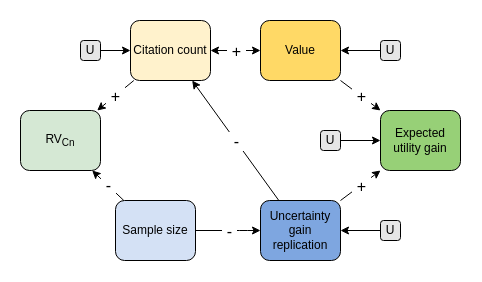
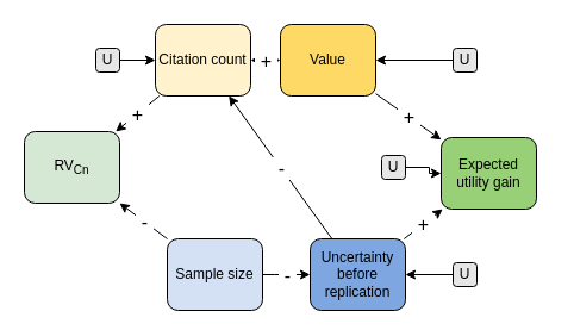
  <mxCell id="0" />
  <mxCell id="1" parent="0" />
- <mxCell id="2" value="Expected utility gain" style="rounded=1;whiteSpace=wrap;html=1;fillColor=#97D077;" parent="1" vertex="1"><mxGeometry x="380" y="110" width="80" height="60" as="geometry" /></mxCell>
- <mxCell id="3" value="Uncertainty gain replication" style="rounded=1;whiteSpace=wrap;html=1;fillColor=#7EA6E0;" parent="1" vertex="1"><mxGeometry x="260" y="200" width="80" height="60" as="geometry" /></mxCell>
- <mxCell id="4" value="Value" style="rounded=1;whiteSpace=wrap;html=1;fillColor=#FFD966;" parent="1" vertex="1"><mxGeometry x="260" y="20" width="80" height="60" as="geometry" /></mxCell>
+ <mxCell id="2" value="Expected utility gain" style="rounded=1;whiteSpace=wrap;html=1;fillColor=#97D077;" parent="1" vertex="1"><mxGeometry x="370" y="115" width="80" height="60" as="geometry" /></mxCell>
+ <mxCell id="3" value="Uncertainty before replication" style="rounded=1;whiteSpace=wrap;html=1;fillColor=#7EA6E0;" parent="1" vertex="1"><mxGeometry x="260" y="200" width="80" height="60" as="geometry" /></mxCell>
+ <mxCell id="4" value="Value" style="rounded=1;whiteSpace=wrap;html=1;fillColor=#FFD966;" parent="1" vertex="1"><mxGeometry x="235" y="20" width="80" height="60" as="geometry" /></mxCell>
  <mxCell id="5" value="RV&lt;sub&gt;Cn&lt;/sub&gt;" style="rounded=1;whiteSpace=wrap;html=1;fillColor=#D5E8D4;" parent="1" vertex="1"><mxGeometry x="20" y="110" width="80" height="60" as="geometry" /></mxCell>
  <mxCell id="6" value="Citation count" style="rounded=1;whiteSpace=wrap;html=1;fillColor=#FFF2CC;" parent="1" vertex="1"><mxGeometry x="130" y="20" width="80" height="60" as="geometry" /></mxCell>
- <mxCell id="7" value="Sample size" style="rounded=1;whiteSpace=wrap;html=1;fillColor=#D4E1F5;" parent="1" vertex="1"><mxGeometry x="115" y="200" width="80" height="60" as="geometry" /></mxCell>
+ <mxCell id="7" value="Sample size" style="rounded=1;whiteSpace=wrap;html=1;fillColor=#D4E1F5;" parent="1" vertex="1"><mxGeometry x="140" y="200" width="80" height="60" as="geometry" /></mxCell>
  <mxCell id="8" value="" style="endArrow=classic;html=1;" parent="1" source="3" target="2" edge="1"><mxGeometry relative="1" as="geometry"><mxPoint x="200" y="150" as="sourcePoint" /><mxPoint x="300" y="150" as="targetPoint" /></mxGeometry></mxCell>
  <mxCell id="9" value="&lt;span style=&quot;font-size: 16px&quot;&gt;&amp;nbsp;+&amp;nbsp;&lt;/span&gt;" style="edgeLabel;resizable=0;html=1;align=center;verticalAlign=middle;" parent="8" connectable="0" vertex="1"><mxGeometry relative="1" as="geometry" /></mxCell>
  <mxCell id="10" value="" style="endArrow=classic;html=1;" parent="1" source="4" target="2" edge="1"><mxGeometry relative="1" as="geometry"><mxPoint x="350" y="118" as="sourcePoint" /><mxPoint x="390" y="134" as="targetPoint" /></mxGeometry></mxCell>
  <mxCell id="11" value="&lt;span style=&quot;font-size: 16px&quot;&gt;&amp;nbsp;+&amp;nbsp;&lt;/span&gt;" style="edgeLabel;resizable=0;html=1;align=center;verticalAlign=middle;" parent="10" connectable="0" vertex="1"><mxGeometry relative="1" as="geometry" /></mxCell>
  <mxCell id="12" value="" style="endArrow=classic;html=1;" parent="1" source="7" target="5" edge="1"><mxGeometry relative="1" as="geometry"><mxPoint x="350" y="118" as="sourcePoint" /><mxPoint x="390" y="134" as="targetPoint" /></mxGeometry></mxCell>
  <mxCell id="13" value="&lt;span style=&quot;font-size: 16px&quot;&gt;&amp;nbsp;-&amp;nbsp;&lt;/span&gt;" style="edgeLabel;resizable=0;html=1;align=center;verticalAlign=middle;" parent="12" connectable="0" vertex="1"><mxGeometry relative="1" as="geometry" /></mxCell>
  <mxCell id="14" value="" style="endArrow=classic;html=1;" parent="1" source="6" target="5" edge="1"><mxGeometry relative="1" as="geometry"><mxPoint x="170" y="230" as="sourcePoint" /><mxPoint x="110" y="134" as="targetPoint" /></mxGeometry></mxCell>
  <mxCell id="15" value="&lt;span style=&quot;font-size: 16px&quot;&gt;&amp;nbsp;+&amp;nbsp;&lt;/span&gt;" style="edgeLabel;resizable=0;html=1;align=center;verticalAlign=middle;" parent="14" connectable="0" vertex="1"><mxGeometry relative="1" as="geometry" /></mxCell>
  <mxCell id="16" value="" style="endArrow=classic;html=1;startArrow=classic;startFill=1;" parent="1" source="4" target="6" edge="1"><mxGeometry relative="1" as="geometry"><mxPoint x="150" y="76.667" as="sourcePoint" /><mxPoint x="110" y="93.333" as="targetPoint" /><Array as="points" /></mxGeometry></mxCell>
  <mxCell id="17" value="&amp;nbsp;+&amp;nbsp;" style="edgeLabel;resizable=0;html=1;align=center;verticalAlign=middle;fontSize=16;" parent="16" connectable="0" vertex="1"><mxGeometry relative="1" as="geometry" /></mxCell>
  <mxCell id="18" value="" style="endArrow=classic;html=1;" parent="1" source="7" target="3" edge="1"><mxGeometry relative="1" as="geometry"><mxPoint x="270" y="140" as="sourcePoint" /><mxPoint x="250" y="200" as="targetPoint" /><Array as="points"><mxPoint x="240" y="230" /></Array></mxGeometry></mxCell>
  <mxCell id="19" value="&amp;nbsp;-&amp;nbsp;" style="edgeLabel;resizable=0;html=1;align=center;verticalAlign=middle;fontSize=16;" parent="18" connectable="0" vertex="1"><mxGeometry relative="1" as="geometry" /></mxCell>
  <mxCell id="20" style="edgeStyle=orthogonalEdgeStyle;rounded=0;orthogonalLoop=1;jettySize=auto;html=1;fontSize=16;" parent="1" source="21" target="2" edge="1"><mxGeometry relative="1" as="geometry" /></mxCell>
  <mxCell id="21" value="U" style="rounded=1;whiteSpace=wrap;html=1;fillColor=#E6E6E6;" parent="1" vertex="1"><mxGeometry x="320" y="130" width="20" height="20" as="geometry" /></mxCell>
  <mxCell id="22" style="edgeStyle=orthogonalEdgeStyle;rounded=0;orthogonalLoop=1;jettySize=auto;html=1;fontSize=16;" parent="1" source="23" target="6" edge="1"><mxGeometry relative="1" as="geometry" /></mxCell>
  <mxCell id="23" value="U" style="rounded=1;whiteSpace=wrap;html=1;fillColor=#E6E6E6;" parent="1" vertex="1"><mxGeometry x="80" y="40" width="20" height="20" as="geometry" /></mxCell>
  <mxCell id="24" value="" style="edgeStyle=orthogonalEdgeStyle;rounded=0;orthogonalLoop=1;jettySize=auto;html=1;fontSize=16;" parent="1" source="25" target="3" edge="1"><mxGeometry relative="1" as="geometry"><mxPoint x="500" y="230" as="sourcePoint" /><Array as="points" /></mxGeometry></mxCell>
  <mxCell id="25" value="U" style="rounded=1;whiteSpace=wrap;html=1;fillColor=#E6E6E6;" parent="1" vertex="1"><mxGeometry x="380" y="220" width="20" height="20" as="geometry" /></mxCell>
  <mxCell id="26" value="U" style="rounded=1;whiteSpace=wrap;html=1;fillColor=#E6E6E6;" parent="1" vertex="1"><mxGeometry x="380" y="40" width="20" height="20" as="geometry" /></mxCell>
  <mxCell id="27" value="" style="edgeStyle=orthogonalEdgeStyle;rounded=0;orthogonalLoop=1;jettySize=auto;html=1;fontSize=16;" parent="1" source="26" target="4" edge="1"><mxGeometry relative="1" as="geometry"><mxPoint x="380" y="49.71" as="sourcePoint" /><Array as="points" /><mxPoint x="280" y="49.71" as="targetPoint" /></mxGeometry></mxCell>
  <mxCell id="28" value="" style="endArrow=classic;html=1;" edge="1" parent="1" source="3" target="6"><mxGeometry relative="1" as="geometry"><mxPoint x="190" y="140" as="sourcePoint" /><mxPoint x="290" y="140" as="targetPoint" /></mxGeometry></mxCell>
  <mxCell id="29" value="&amp;nbsp;-&amp;nbsp;" style="edgeLabel;resizable=0;html=1;align=center;verticalAlign=middle;fontSize=16;" connectable="0" vertex="1" parent="28"><mxGeometry relative="1" as="geometry" /></mxCell>
